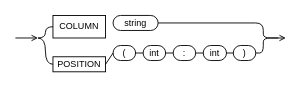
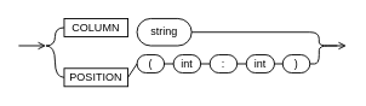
  <mxCell id="0" />
  <mxCell id="1" parent="0" />
  <mxCell id="2" value="" style="endArrow=open;html=1;endFill=0;sourcePerimeterSpacing=0;targetPerimeterSpacing=0;jumpSize=6;shadow=0;comic=0;strokeOpacity=100;strokeColor=default;strokeWidth=1.2;" edge="1" parent="1"><mxGeometry width="50" height="50" relative="1" as="geometry"><mxPoint x="20" y="50" as="sourcePoint" /><mxPoint x="50" y="50" as="targetPoint" /></mxGeometry></mxCell>
- <mxCell id="3" value="COLUMN" style="rounded=0;whiteSpace=wrap;html=1;shadow=0;comic=0;strokeOpacity=100;strokeColor=default;strokeWidth=1.2;" vertex="1" parent="1"><mxGeometry x="70" y="20" width="70" height="30" as="geometry" /></mxCell>
+ <mxCell id="3" value="COLUMN" style="rounded=0;whiteSpace=wrap;html=1;shadow=0;comic=0;strokeOpacity=100;strokeColor=default;strokeWidth=1.2;" vertex="1" parent="1"><mxGeometry x="70" y="20" width="70" height="20" as="geometry" /></mxCell>
  <mxCell id="4" value="POSITION" style="rounded=0;whiteSpace=wrap;html=1;shadow=0;comic=0;strokeOpacity=100;strokeColor=default;strokeWidth=1.2;" vertex="1" parent="1"><mxGeometry x="70" y="75" width="70" height="20" as="geometry" /></mxCell>
  <mxCell id="5" value="" style="edgeStyle=elbowEdgeStyle;elbow=horizontal;endArrow=none;html=1;endSize=8;startSize=8;entryX=0;entryY=0.5;entryDx=0;entryDy=0;endFill=0;curved=1;strokeOpacity=100;shadow=0;strokeColor=default;strokeWidth=1.2;" edge="1" parent="1" target="3"><mxGeometry width="50" height="50" relative="1" as="geometry"><mxPoint x="50" y="50" as="sourcePoint" /><mxPoint x="100" y="-30" as="targetPoint" /><Array as="points" /></mxGeometry></mxCell>
  <mxCell id="6" value="" style="edgeStyle=elbowEdgeStyle;elbow=horizontal;endArrow=none;html=1;curved=1;endSize=8;startSize=8;entryX=0;entryY=0.5;entryDx=0;entryDy=0;endFill=0;strokeOpacity=100;shadow=0;strokeColor=default;strokeWidth=1.2;" edge="1" parent="1" target="4"><mxGeometry width="50" height="50" relative="1" as="geometry"><mxPoint x="50" y="50" as="sourcePoint" /><mxPoint x="260" y="20" as="targetPoint" /></mxGeometry></mxCell>
- <mxCell id="7" value="&lt;font style=&quot;font-size: 12px;&quot;&gt;string&lt;/font&gt;" style="rounded=1;whiteSpace=wrap;html=1;arcSize=50;shadow=0;comic=0;strokeOpacity=100;strokeColor=default;strokeWidth=1.2;" vertex="1" parent="1"><mxGeometry x="150" y="20" width="60" height="20" as="geometry" /></mxCell>
+ <mxCell id="7" value="&lt;font style=&quot;font-size: 12px;&quot;&gt;string&lt;/font&gt;" style="rounded=1;whiteSpace=wrap;html=1;arcSize=50;shadow=0;comic=0;strokeOpacity=100;strokeColor=default;strokeWidth=1.2;" vertex="1" parent="1"><mxGeometry x="150" y="20" width="60" height="30" as="geometry" /></mxCell>
  <mxCell id="8" value="(" style="rounded=1;whiteSpace=wrap;html=1;arcSize=50;shadow=0;comic=0;strokeOpacity=100;strokeColor=default;strokeWidth=1.2;" vertex="1" parent="1"><mxGeometry x="150" y="60" width="30" height="20" as="geometry" /></mxCell>
  <mxCell id="9" value="int" style="rounded=1;whiteSpace=wrap;html=1;arcSize=50;shadow=0;comic=0;strokeOpacity=100;strokeColor=default;strokeWidth=1.2;" vertex="1" parent="1"><mxGeometry x="190" y="60" width="30" height="20" as="geometry" /></mxCell>
  <mxCell id="10" value=")" style="rounded=1;whiteSpace=wrap;html=1;arcSize=50;shadow=0;comic=0;strokeOpacity=100;strokeColor=default;strokeWidth=1.2;" vertex="1" parent="1"><mxGeometry x="310" y="60" width="30" height="20" as="geometry" /></mxCell>
  <mxCell id="11" value="int" style="rounded=1;whiteSpace=wrap;html=1;arcSize=50;shadow=0;comic=0;strokeOpacity=100;strokeColor=default;strokeWidth=1.2;" vertex="1" parent="1"><mxGeometry x="270" y="60" width="31" height="20" as="geometry" /></mxCell>
  <mxCell id="12" value=":" style="rounded=1;whiteSpace=wrap;html=1;arcSize=50;shadow=0;comic=0;strokeOpacity=100;strokeColor=default;strokeWidth=1.2;" vertex="1" parent="1"><mxGeometry x="230" y="60" width="30" height="20" as="geometry" /></mxCell>
  <mxCell id="13" value="" style="endArrow=none;html=1;exitX=1;exitY=0.5;exitDx=0;exitDy=0;entryX=0;entryY=0.5;entryDx=0;entryDy=0;strokeOpacity=100;shadow=0;strokeColor=default;strokeWidth=1.2;" edge="1" parent="1" source="4" target="8"><mxGeometry width="50" height="50" relative="1" as="geometry"><mxPoint x="210" y="90" as="sourcePoint" /><mxPoint x="260" y="40" as="targetPoint" /></mxGeometry></mxCell>
  <mxCell id="14" value="" style="endArrow=none;html=1;exitX=1;exitY=0.5;exitDx=0;exitDy=0;entryX=0;entryY=0.5;entryDx=0;entryDy=0;strokeOpacity=100;shadow=0;strokeColor=default;strokeWidth=1.2;" edge="1" parent="1" source="8" target="9"><mxGeometry width="50" height="50" relative="1" as="geometry"><mxPoint x="210" y="90" as="sourcePoint" /><mxPoint x="260" y="40" as="targetPoint" /></mxGeometry></mxCell>
  <mxCell id="15" value="" style="endArrow=none;html=1;entryX=0;entryY=0.5;entryDx=0;entryDy=0;exitX=1;exitY=0.5;exitDx=0;exitDy=0;strokeOpacity=100;shadow=0;strokeColor=default;strokeWidth=1.2;" edge="1" parent="1" source="9" target="12"><mxGeometry width="50" height="50" relative="1" as="geometry"><mxPoint x="210" y="90" as="sourcePoint" /><mxPoint x="260" y="40" as="targetPoint" /></mxGeometry></mxCell>
  <mxCell id="16" value="" style="endArrow=none;html=1;exitX=1;exitY=0.5;exitDx=0;exitDy=0;entryX=0;entryY=0.5;entryDx=0;entryDy=0;strokeOpacity=100;shadow=0;strokeColor=default;strokeWidth=1.2;" edge="1" parent="1" source="12" target="11"><mxGeometry width="50" height="50" relative="1" as="geometry"><mxPoint x="210" y="90" as="sourcePoint" /><mxPoint x="260" y="40" as="targetPoint" /></mxGeometry></mxCell>
  <mxCell id="17" value="" style="endArrow=none;html=1;exitX=1;exitY=0.5;exitDx=0;exitDy=0;entryX=0;entryY=0.5;entryDx=0;entryDy=0;strokeOpacity=100;shadow=0;strokeColor=default;strokeWidth=1.2;" edge="1" parent="1" source="11" target="10"><mxGeometry width="50" height="50" relative="1" as="geometry"><mxPoint x="210" y="90" as="sourcePoint" /><mxPoint x="260" y="40" as="targetPoint" /></mxGeometry></mxCell>
  <mxCell id="18" value="" style="edgeStyle=elbowEdgeStyle;elbow=horizontal;endArrow=open;html=1;rounded=1;endSize=6;startSize=6;endFill=0;exitX=1;exitY=0.5;exitDx=0;exitDy=0;strokeOpacity=100;shadow=0;strokeColor=default;strokeWidth=1.2;" edge="1" parent="1" source="7"><mxGeometry width="50" height="50" relative="1" as="geometry"><mxPoint x="264" y="30" as="sourcePoint" /><mxPoint x="380" y="50" as="targetPoint" /><Array as="points"><mxPoint x="350" y="40" /></Array></mxGeometry></mxCell>
  <mxCell id="19" value="" style="edgeStyle=elbowEdgeStyle;elbow=horizontal;endArrow=none;html=1;rounded=1;endSize=8;startSize=8;exitX=1;exitY=0.5;exitDx=0;exitDy=0;endFill=0;strokeOpacity=100;shadow=0;strokeColor=default;strokeWidth=1.2;" edge="1" parent="1" source="10"><mxGeometry width="50" height="50" relative="1" as="geometry"><mxPoint x="350" y="70" as="sourcePoint" /><mxPoint x="370" y="50" as="targetPoint" /><Array as="points"><mxPoint x="350" y="60" /></Array></mxGeometry></mxCell>
